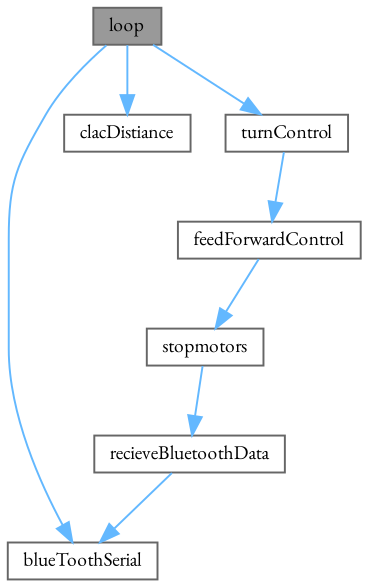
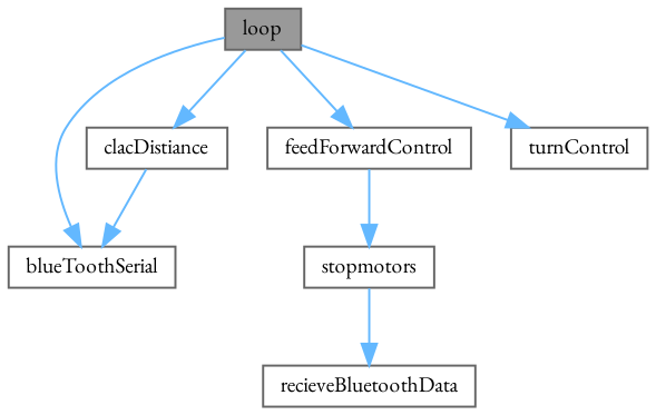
  digraph {
    fontname="EB Garamond"
    rankdir=TB
    node [color=grey40 fillcolor=white fontname="EB Garamond" fontsize=10 shape=box style=filled]
    edge [color=steelblue1 fontname="EB Garamond" fontsize=10 labelfontname=Helvetica labelfontsize=10 style=solid]
    n1 [color=gray40 fillcolor=grey60 fontcolor=black height=0.2 label=loop width=0.4]
    n2 [height=0.2 label=blueToothSerial width=0.4]
    n3 [height=0.2 label=clacDistiance width=0.4]
    n4 [height=0.2 label=feedForwardControl width=0.4]
    n5 [height=0.2 label=turnControl width=0.4]
    n6 [height=0.2 label=stopmotors width=0.4]
    n7 [height=0.2 label=recieveBluetoothData width=0.4]
    n1 -> n2
    n1 -> n3
-   n5 -> n4
+   n1 -> n4
    n1 -> n5
    n4 -> n6
    n6 -> n7
-   n7 -> n2
+   n3 -> n2
  }
